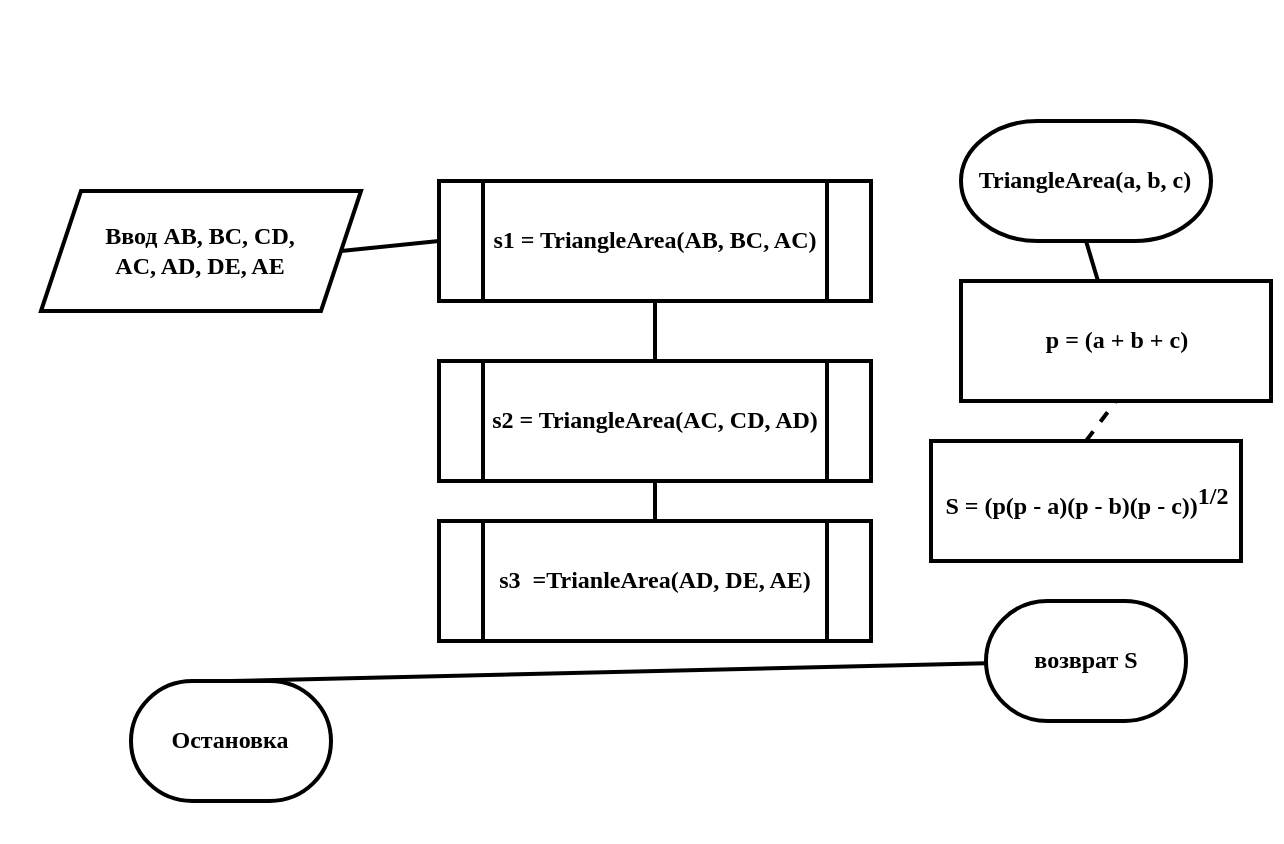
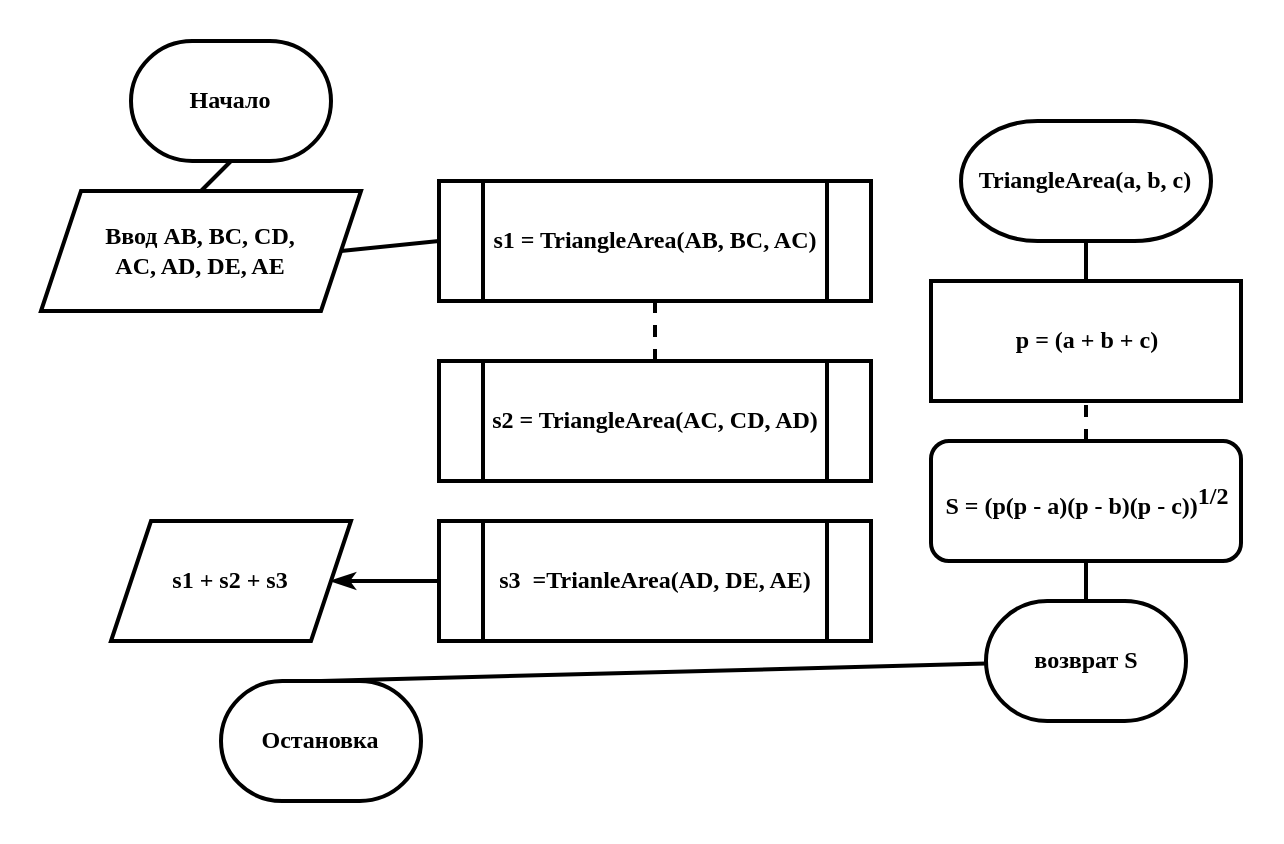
  <mxCell id="0" />
  <mxCell id="1" parent="0" />
+ <mxCell id="2" value="Начало" style="strokeWidth=2;html=1;shape=mxgraph.flowchart.terminator;whiteSpace=wrap;fontFamily=Times New Roman;fontSize=12;fontStyle=1" vertex="1" parent="1"><mxGeometry x="65" y="20" width="100" height="60" as="geometry" /></mxCell>
  <mxCell id="3" value="Ввод AB, BC, CD,&lt;br style=&quot;font-size: 12px;&quot;&gt;AC, AD, DE, AE" style="shape=parallelogram;perimeter=parallelogramPerimeter;whiteSpace=wrap;html=1;fixedSize=1;strokeWidth=2;fontFamily=Times New Roman;fontSize=12;fontStyle=1" vertex="1" parent="1"><mxGeometry x="20" y="95" width="160" height="60" as="geometry" /></mxCell>
  <mxCell id="4" value="s1 = TriangleArea(AB, BC, AC)" style="shape=process;whiteSpace=wrap;html=1;backgroundOutline=1;strokeWidth=2;fontFamily=Times New Roman;fontSize=12;fontStyle=1" vertex="1" parent="1"><mxGeometry x="219" y="90" width="216" height="60" as="geometry" /></mxCell>
- <mxCell id="6" value="Остановка" style="strokeWidth=2;html=1;shape=mxgraph.flowchart.terminator;whiteSpace=wrap;fontFamily=Times New Roman;fontSize=12;fontStyle=1" vertex="1" parent="1"><mxGeometry x="65" y="340" width="100" height="60" as="geometry" /></mxCell>
+ <mxCell id="5" value="s1 + s2 + s3" style="shape=parallelogram;perimeter=parallelogramPerimeter;whiteSpace=wrap;html=1;fixedSize=1;strokeWidth=2;fontFamily=Times New Roman;fontSize=12;fontStyle=1" vertex="1" parent="1"><mxGeometry x="55" y="260" width="120" height="60" as="geometry" /></mxCell>
+ <mxCell id="6" value="Остановка" style="strokeWidth=2;html=1;shape=mxgraph.flowchart.terminator;whiteSpace=wrap;fontFamily=Times New Roman;fontSize=12;fontStyle=1" vertex="1" parent="1"><mxGeometry x="110" y="340" width="100" height="60" as="geometry" /></mxCell>
  <mxCell id="7" value="TriangleArea(a, b, c)" style="strokeWidth=2;html=1;shape=mxgraph.flowchart.terminator;whiteSpace=wrap;fontFamily=Times New Roman;fontSize=12;fontStyle=1" vertex="1" parent="1"><mxGeometry x="480" y="60" width="125" height="60" as="geometry" /></mxCell>
  <mxCell id="8" value="возврат S" style="strokeWidth=2;html=1;shape=mxgraph.flowchart.terminator;whiteSpace=wrap;fontFamily=Times New Roman;fontSize=12;fontStyle=1" vertex="1" parent="1"><mxGeometry x="492.5" y="300" width="100" height="60" as="geometry" /></mxCell>
- <mxCell id="9" value="p = (a + b + c)" style="html=1;dashed=0;whitespace=wrap;strokeWidth=2;fontFamily=Times New Roman;fontSize=12;fontStyle=1" vertex="1" parent="1"><mxGeometry x="480" y="140" width="155" height="60" as="geometry" /></mxCell>
- <mxCell id="10" value="S = (p(p - a)(p - b)(p - c))&lt;sup style=&quot;font-size: 12px;&quot;&gt;1/2&lt;/sup&gt;" style="html=1;dashed=0;whitespace=wrap;strokeWidth=2;fontFamily=Times New Roman;fontSize=12;fontStyle=1" vertex="1" parent="1"><mxGeometry x="465" y="220" width="155" height="60" as="geometry" /></mxCell>
+ <mxCell id="9" value="p = (a + b + c)" style="html=1;dashed=0;whitespace=wrap;strokeWidth=2;fontFamily=Times New Roman;fontSize=12;fontStyle=1" vertex="1" parent="1"><mxGeometry x="465" y="140" width="155" height="60" as="geometry" /></mxCell>
+ <mxCell id="10" value="S = (p(p - a)(p - b)(p - c))&lt;sup style=&quot;font-size: 12px;&quot;&gt;1/2&lt;/sup&gt;" style="html=1;dashed=0;whitespace=wrap;strokeWidth=2;fontFamily=Times New Roman;fontSize=12;fontStyle=1;rounded=1;" vertex="1" parent="1"><mxGeometry x="465" y="220" width="155" height="60" as="geometry" /></mxCell>
  <mxCell id="11" value="s2 = TriangleArea(AC, CD, AD)" style="shape=process;whiteSpace=wrap;html=1;backgroundOutline=1;strokeWidth=2;fontFamily=Times New Roman;fontSize=12;fontStyle=1" vertex="1" parent="1"><mxGeometry x="219" y="180" width="216" height="60" as="geometry" /></mxCell>
  <mxCell id="12" value="s3&amp;nbsp; =TrianleArea(AD, DE, AE)" style="shape=process;whiteSpace=wrap;html=1;backgroundOutline=1;strokeWidth=2;fontFamily=Times New Roman;fontSize=12;fontStyle=1" vertex="1" parent="1"><mxGeometry x="219" y="260" width="216" height="60" as="geometry" /></mxCell>
+ <mxCell id="13" value="" style="endArrow=none;html=1;entryX=0.5;entryY=1;entryDx=0;entryDy=0;entryPerimeter=0;exitX=0.5;exitY=0;exitDx=0;exitDy=0;strokeWidth=2;fontFamily=Times New Roman;fontSize=12;fontStyle=1" edge="1" parent="1" source="3" target="2"><mxGeometry width="50" height="50" relative="1" as="geometry"><mxPoint x="195" y="90" as="sourcePoint" /><mxPoint x="245" y="40" as="targetPoint" /></mxGeometry></mxCell>
  <mxCell id="14" value="" style="endArrow=none;html=1;entryX=1;entryY=0.5;entryDx=0;entryDy=0;exitX=0;exitY=0.5;exitDx=0;exitDy=0;strokeWidth=2;fontFamily=Times New Roman;fontSize=12;fontStyle=1" edge="1" parent="1" source="4" target="3"><mxGeometry width="50" height="50" relative="1" as="geometry"><mxPoint x="115" y="120" as="sourcePoint" /><mxPoint x="115" y="100" as="targetPoint" /></mxGeometry></mxCell>
- <mxCell id="15" value="" style="endArrow=none;html=1;entryX=0.5;entryY=1;entryDx=0;entryDy=0;exitX=0.5;exitY=0;exitDx=0;exitDy=0;strokeWidth=2;fontFamily=Times New Roman;fontSize=12;fontStyle=1" edge="1" parent="1" source="11" target="4"><mxGeometry width="50" height="50" relative="1" as="geometry"><mxPoint x="159" y="130" as="sourcePoint" /><mxPoint x="159" y="110" as="targetPoint" /></mxGeometry></mxCell>
- <mxCell id="16" value="" style="endArrow=none;html=1;entryX=0.5;entryY=1;entryDx=0;entryDy=0;exitX=0.5;exitY=0;exitDx=0;exitDy=0;strokeWidth=2;fontFamily=Times New Roman;fontSize=12;fontStyle=1" edge="1" parent="1" source="12" target="11"><mxGeometry width="50" height="50" relative="1" as="geometry"><mxPoint x="169" y="140" as="sourcePoint" /><mxPoint x="169" y="120" as="targetPoint" /></mxGeometry></mxCell>
+ <mxCell id="15" value="" style="endArrow=none;html=1;entryX=0.5;entryY=1;entryDx=0;entryDy=0;exitX=0.5;exitY=0;exitDx=0;exitDy=0;strokeWidth=2;fontFamily=Times New Roman;fontSize=12;fontStyle=1;dashed=1;" edge="1" parent="1" source="11" target="4"><mxGeometry width="50" height="50" relative="1" as="geometry"><mxPoint x="159" y="130" as="sourcePoint" /><mxPoint x="159" y="110" as="targetPoint" /></mxGeometry></mxCell>
  <mxCell id="17" value="" style="endArrow=none;html=1;exitX=0.5;exitY=0;exitDx=0;exitDy=0;exitPerimeter=0;strokeWidth=2;fontFamily=Times New Roman;fontSize=12;fontStyle=1;" edge="1" parent="1" source="6" target="8"><mxGeometry width="50" height="50" relative="1" as="geometry"><mxPoint x="255" y="270" as="sourcePoint" /><mxPoint x="255" y="250" as="targetPoint" /></mxGeometry></mxCell>
  <mxCell id="18" value="" style="endArrow=none;html=1;entryX=0.5;entryY=1;entryDx=0;entryDy=0;entryPerimeter=0;strokeWidth=2;fontFamily=Times New Roman;fontSize=12;fontStyle=1" edge="1" parent="1" source="9" target="7"><mxGeometry width="50" height="50" relative="1" as="geometry"><mxPoint x="355" y="320" as="sourcePoint" /><mxPoint x="355" y="300" as="targetPoint" /></mxGeometry></mxCell>
  <mxCell id="19" value="" style="endArrow=none;html=1;entryX=0.5;entryY=1;entryDx=0;entryDy=0;exitX=0.5;exitY=0;exitDx=0;exitDy=0;strokeWidth=2;fontFamily=Times New Roman;fontSize=12;fontStyle=1;dashed=1;" edge="1" parent="1" source="10" target="9"><mxGeometry width="50" height="50" relative="1" as="geometry"><mxPoint x="525" y="150" as="sourcePoint" /><mxPoint x="525" y="130" as="targetPoint" /></mxGeometry></mxCell>
+ <mxCell id="20" value="" style="endArrow=none;html=1;entryX=0.5;entryY=1;entryDx=0;entryDy=0;exitX=0.5;exitY=0;exitDx=0;exitDy=0;exitPerimeter=0;strokeWidth=2;fontFamily=Times New Roman;fontSize=12;fontStyle=1" edge="1" parent="1" source="8" target="10"><mxGeometry width="50" height="50" relative="1" as="geometry"><mxPoint x="535" y="160" as="sourcePoint" /><mxPoint x="535" y="140" as="targetPoint" /></mxGeometry></mxCell>
+ <mxCell id="21" value="" style="endArrow=classicThin;html=1;entryX=1;entryY=0.5;entryDx=0;entryDy=0;exitX=0;exitY=0.5;exitDx=0;exitDy=0;strokeWidth=2;endFill=1;fontFamily=Times New Roman;fontSize=12;fontStyle=1" edge="1" parent="1" source="12" target="5"><mxGeometry width="50" height="50" relative="1" as="geometry"><mxPoint x="215" y="480" as="sourcePoint" /><mxPoint x="265" y="430" as="targetPoint" /></mxGeometry></mxCell>
